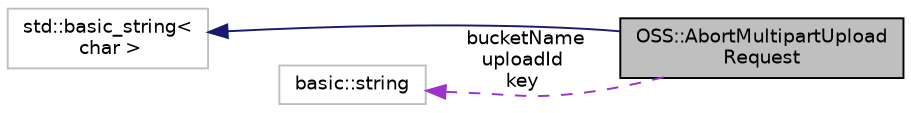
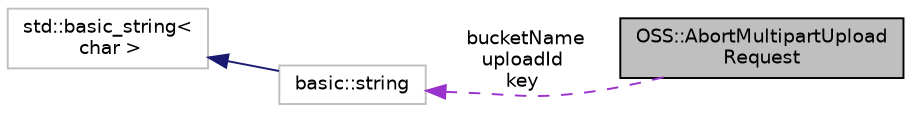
  digraph {
    rankdir=LR
    node [color=grey75 fillcolor=white fontname=Helvetica fontsize=10 shape=record style=filled]
    edge [dir=back fontname=Helvetica fontsize=10 labelfontname=Helvetica labelfontsize=10]
    n1 [color=black fillcolor=grey75 fontcolor=black height=0.2 label="OSS::AbortMultipartUpload\lRequest" width=0.4]
    n2 [height=0.2 label="basic::string" width=0.4]
    n3 [height=0.2 label="std::basic_string\<\l char \>" width=0.4]
    n2 -> n1 [color=darkorchid3 label=" bucketName\nuploadId\nkey" style=dashed]
-   n3 -> n1 [color=midnightblue style=solid]
+   n3 -> n2 [color=midnightblue style=solid]
  }
